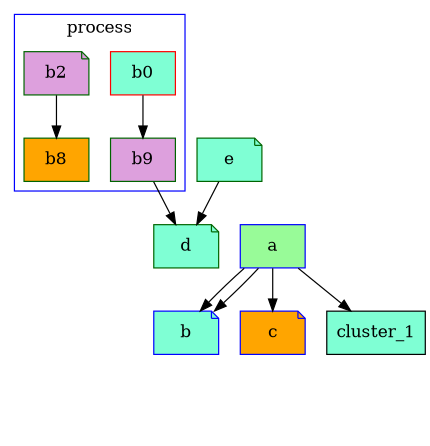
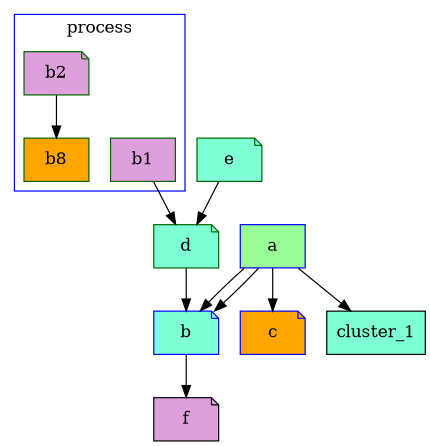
  digraph {
    node [color=darkgreen fillcolor=aquamarine shape=note style=filled]
-   b0 [color=red shape=box]
-   b1 [fillcolor=plum shape=box label=b9]
+   b1 [fillcolor=plum shape=box]
    b2 [fillcolor=plum]
    n4 [fillcolor=orange label=b8 shape=box]
    d
    b [color=blue]
    a [color=blue fillcolor=palegreen shape=box]
    c [color=blue fillcolor=orange]
    cluster_1 [color=black shape=box]
+   f [color=black fillcolor=plum]
    e
    subgraph cluster_1 {
      color=blue
      label=process
-     b0
      b1
      b2
      n4
    }
-   b0 -> b1
    b1 -> d
    b2 -> n4
+   d -> b
+   b -> f
    a -> b
    a -> b
    a -> c
    a -> cluster_1
    e -> d
  }
